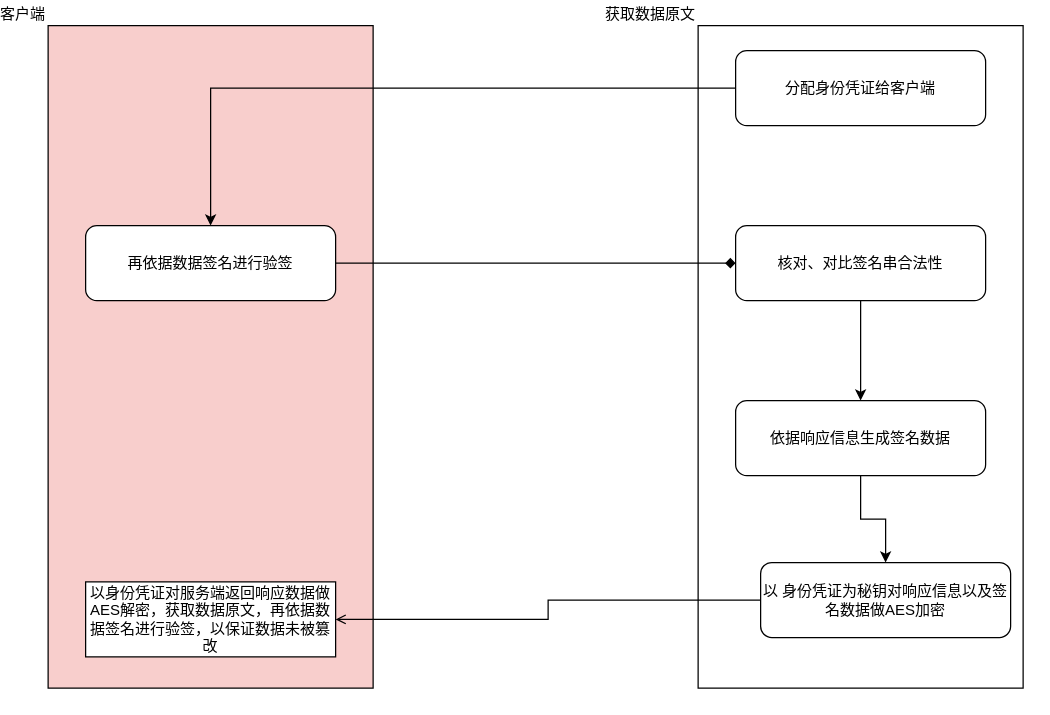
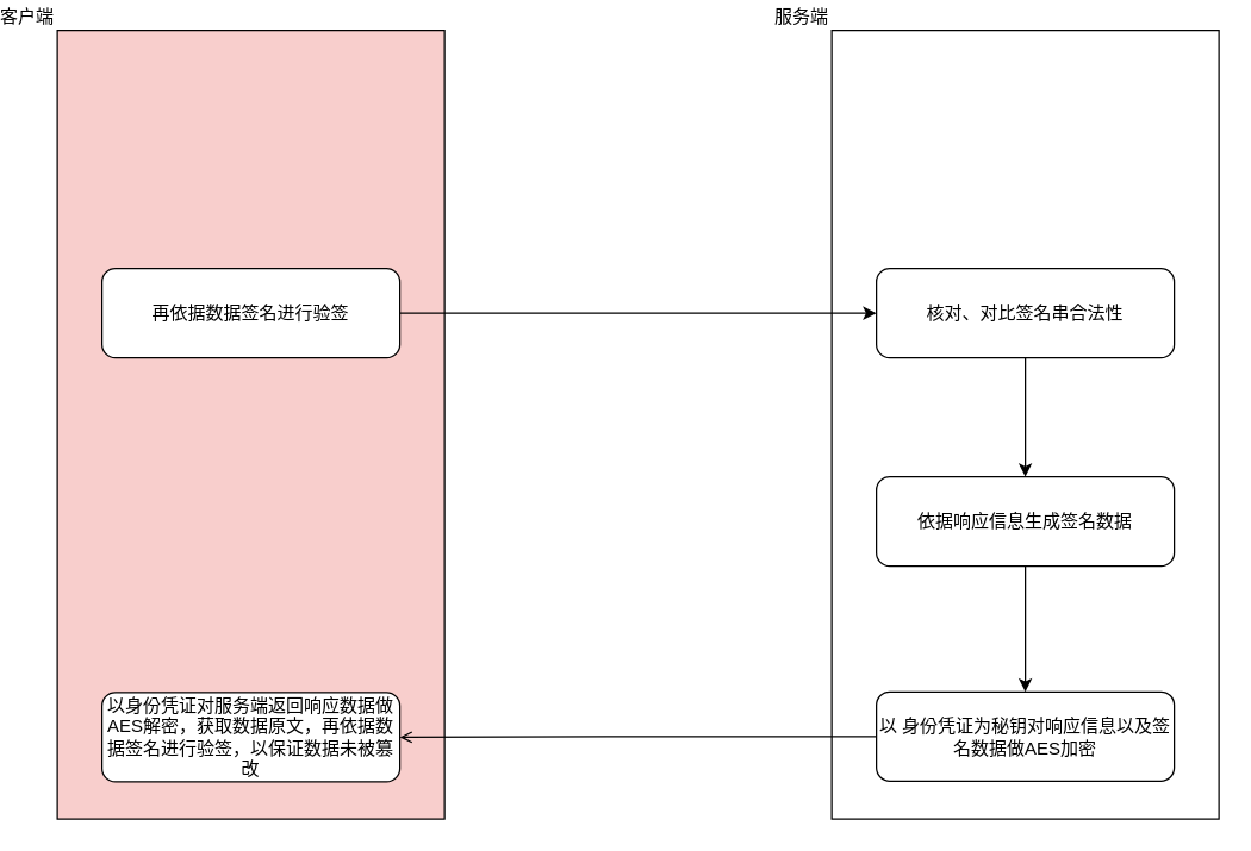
  <mxCell id="0" />
  <mxCell id="1" parent="0" />
- <mxCell id="2" value="获取数据原文" style="rounded=0;whiteSpace=wrap;html=1;align=right;labelPosition=left;verticalLabelPosition=top;verticalAlign=bottom;" vertex="1" parent="1"><mxGeometry x="540" y="20" width="260" height="530" as="geometry" /></mxCell>
+ <mxCell id="2" value="服务端" style="rounded=0;whiteSpace=wrap;html=1;align=right;labelPosition=left;verticalLabelPosition=top;verticalAlign=bottom;" vertex="1" parent="1"><mxGeometry x="540" y="20" width="260" height="530" as="geometry" /></mxCell>
  <mxCell id="3" value="客户端" style="rounded=0;whiteSpace=wrap;html=1;align=right;labelPosition=left;verticalLabelPosition=top;verticalAlign=bottom;fillColor=#f8cecc;" vertex="1" parent="1"><mxGeometry x="20" y="20" width="260" height="530" as="geometry" /></mxCell>
- <mxCell id="4" style="edgeStyle=orthogonalEdgeStyle;rounded=0;orthogonalLoop=1;jettySize=auto;html=1;entryX=0.5;entryY=0;entryDx=0;entryDy=0;" edge="1" parent="1" source="5" target="7"><mxGeometry relative="1" as="geometry" /></mxCell>
- <mxCell id="5" value="分配身份凭证给客户端" style="rounded=1;whiteSpace=wrap;html=1;align=center;" vertex="1" parent="1"><mxGeometry x="570" y="40" width="200" height="60" as="geometry" /></mxCell>
- <mxCell id="6" style="edgeStyle=orthogonalEdgeStyle;rounded=0;orthogonalLoop=1;jettySize=auto;html=1;endArrow=diamond;" edge="1" parent="1" source="7" target="9"><mxGeometry relative="1" as="geometry" /></mxCell>
+ <mxCell id="6" style="edgeStyle=orthogonalEdgeStyle;rounded=0;orthogonalLoop=1;jettySize=auto;html=1;" edge="1" parent="1" source="7" target="9"><mxGeometry relative="1" as="geometry" /></mxCell>
  <mxCell id="7" value="再依据数据签名进行验签" style="rounded=1;whiteSpace=wrap;html=1;align=center;" vertex="1" parent="1"><mxGeometry x="50" y="180" width="200" height="60" as="geometry" /></mxCell>
  <mxCell id="8" value="" style="edgeStyle=orthogonalEdgeStyle;rounded=0;orthogonalLoop=1;jettySize=auto;html=1;" edge="1" parent="1" source="9" target="11"><mxGeometry relative="1" as="geometry" /></mxCell>
  <mxCell id="9" value="核对、对比签名串合法性" style="rounded=1;whiteSpace=wrap;html=1;align=center;" vertex="1" parent="1"><mxGeometry x="570" y="180" width="200" height="60" as="geometry" /></mxCell>
  <mxCell id="10" value="" style="edgeStyle=orthogonalEdgeStyle;rounded=0;orthogonalLoop=1;jettySize=auto;html=1;" edge="1" parent="1" source="11" target="13"><mxGeometry relative="1" as="geometry" /></mxCell>
  <mxCell id="11" value="依据响应信息生成签名数据&lt;span style=&quot;color: rgba(0 , 0 , 0 , 0) ; font-family: monospace ; font-size: 0px&quot;&gt;%3CmxGraphModel%3E%3Croot%3E%3CmxCell%20id%3D%220%22%2F%3E%3CmxCell%20id%3D%221%22%20parent%3D%220%22%2F%3E%3CmxCell%20id%3D%222%22%20value%3D%22%E6%A0%B8%E5%AF%B9%E3%80%81%E5%AF%B9%E6%AF%94%E7%AD%BE%E5%90%8D%E4%B8%B2%E5%90%88%E6%B3%95%E6%80%A7%22%20style%3D%22rounded%3D1%3BwhiteSpace%3Dwrap%3Bhtml%3D1%3Balign%3Dcenter%3B%22%20vertex%3D%221%22%20parent%3D%221%22%3E%3CmxGeometry%20x%3D%22560%22%20y%3D%22300%22%20width%3D%22200%22%20height%3D%2260%22%20as%3D%22geometry%22%2F%3E%3C%2FmxCell%3E%3C%2Froot%3E%3C%2FmxGraphModel%3E&lt;/span&gt;" style="rounded=1;whiteSpace=wrap;html=1;align=center;" vertex="1" parent="1"><mxGeometry x="570" y="320" width="200" height="60" as="geometry" /></mxCell>
  <mxCell id="12" style="edgeStyle=orthogonalEdgeStyle;rounded=0;orthogonalLoop=1;jettySize=auto;html=1;entryX=1;entryY=0.5;entryDx=0;entryDy=0;endArrow=open;" edge="1" parent="1" source="13" target="14"><mxGeometry relative="1" as="geometry" /></mxCell>
- <mxCell id="13" value="以&amp;nbsp;身份凭证为秘钥对响应信息以及签名数据做AES加密" style="rounded=1;whiteSpace=wrap;html=1;align=center;" vertex="1" parent="1"><mxGeometry x="590" y="449.5" width="200" height="60" as="geometry" /></mxCell>
- <mxCell id="14" value="以身份凭证对服务端返回响应数据做AES解密，获取数据原文，再依据数据签名进行验签，以保证数据未被篡改" style="whiteSpace=wrap;html=1;align=center;rounded=0;" vertex="1" parent="1"><mxGeometry x="50" y="465" width="200" height="60" as="geometry" /></mxCell>
+ <mxCell id="13" value="以&amp;nbsp;身份凭证为秘钥对响应信息以及签名数据做AES加密" style="rounded=1;whiteSpace=wrap;html=1;align=center;" vertex="1" parent="1"><mxGeometry x="570" y="464.5" width="200" height="60" as="geometry" /></mxCell>
+ <mxCell id="14" value="以身份凭证对服务端返回响应数据做AES解密，获取数据原文，再依据数据签名进行验签，以保证数据未被篡改" style="rounded=1;whiteSpace=wrap;html=1;align=center;" vertex="1" parent="1"><mxGeometry x="50" y="465" width="200" height="60" as="geometry" /></mxCell>
